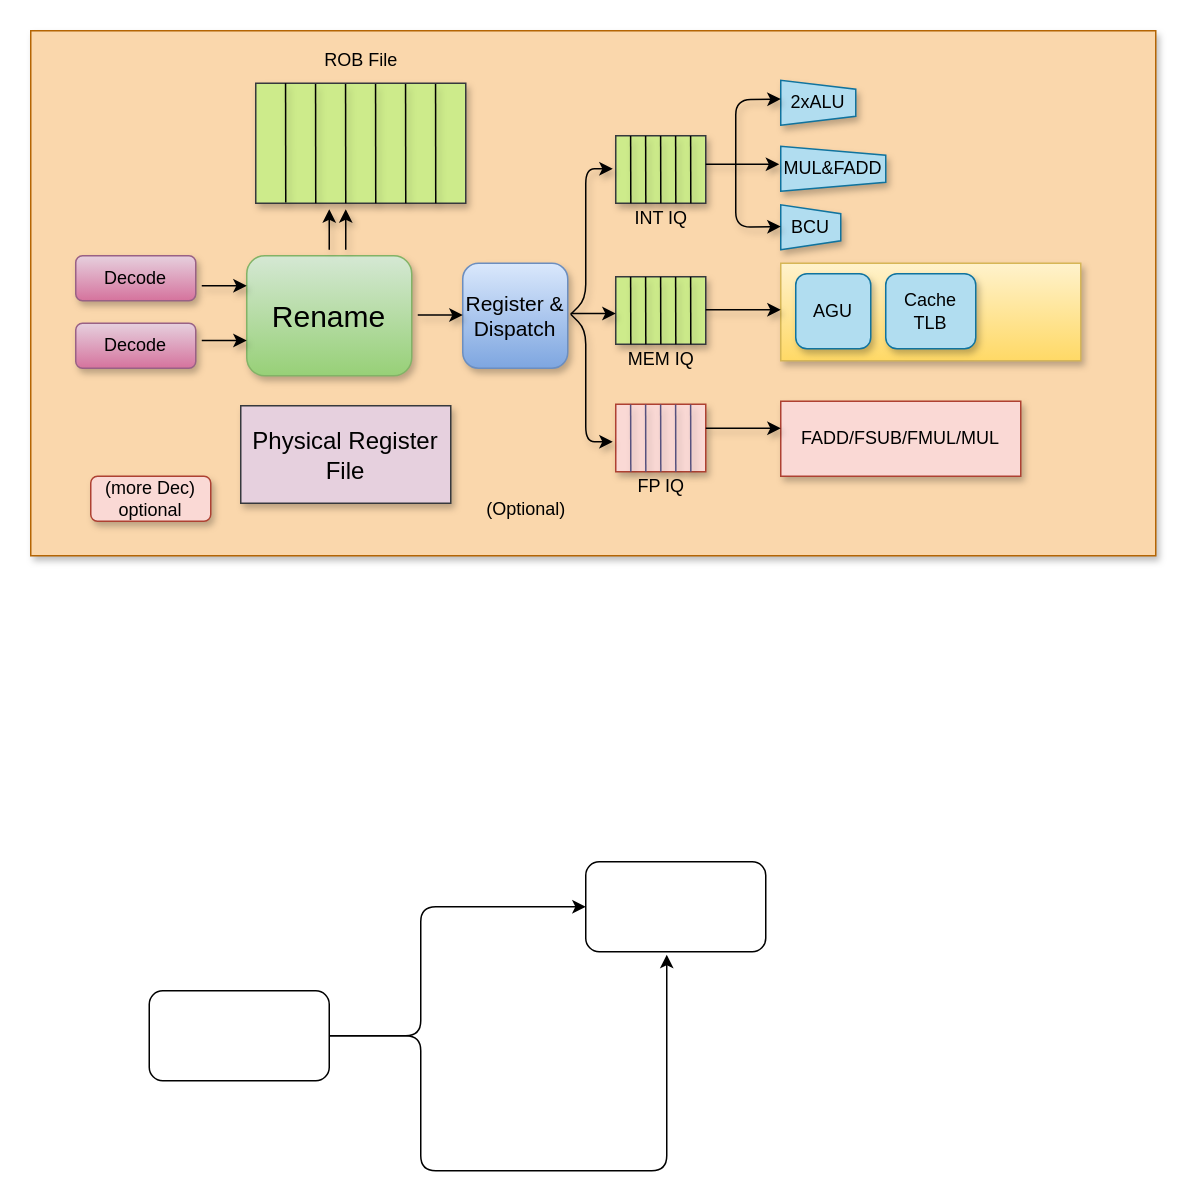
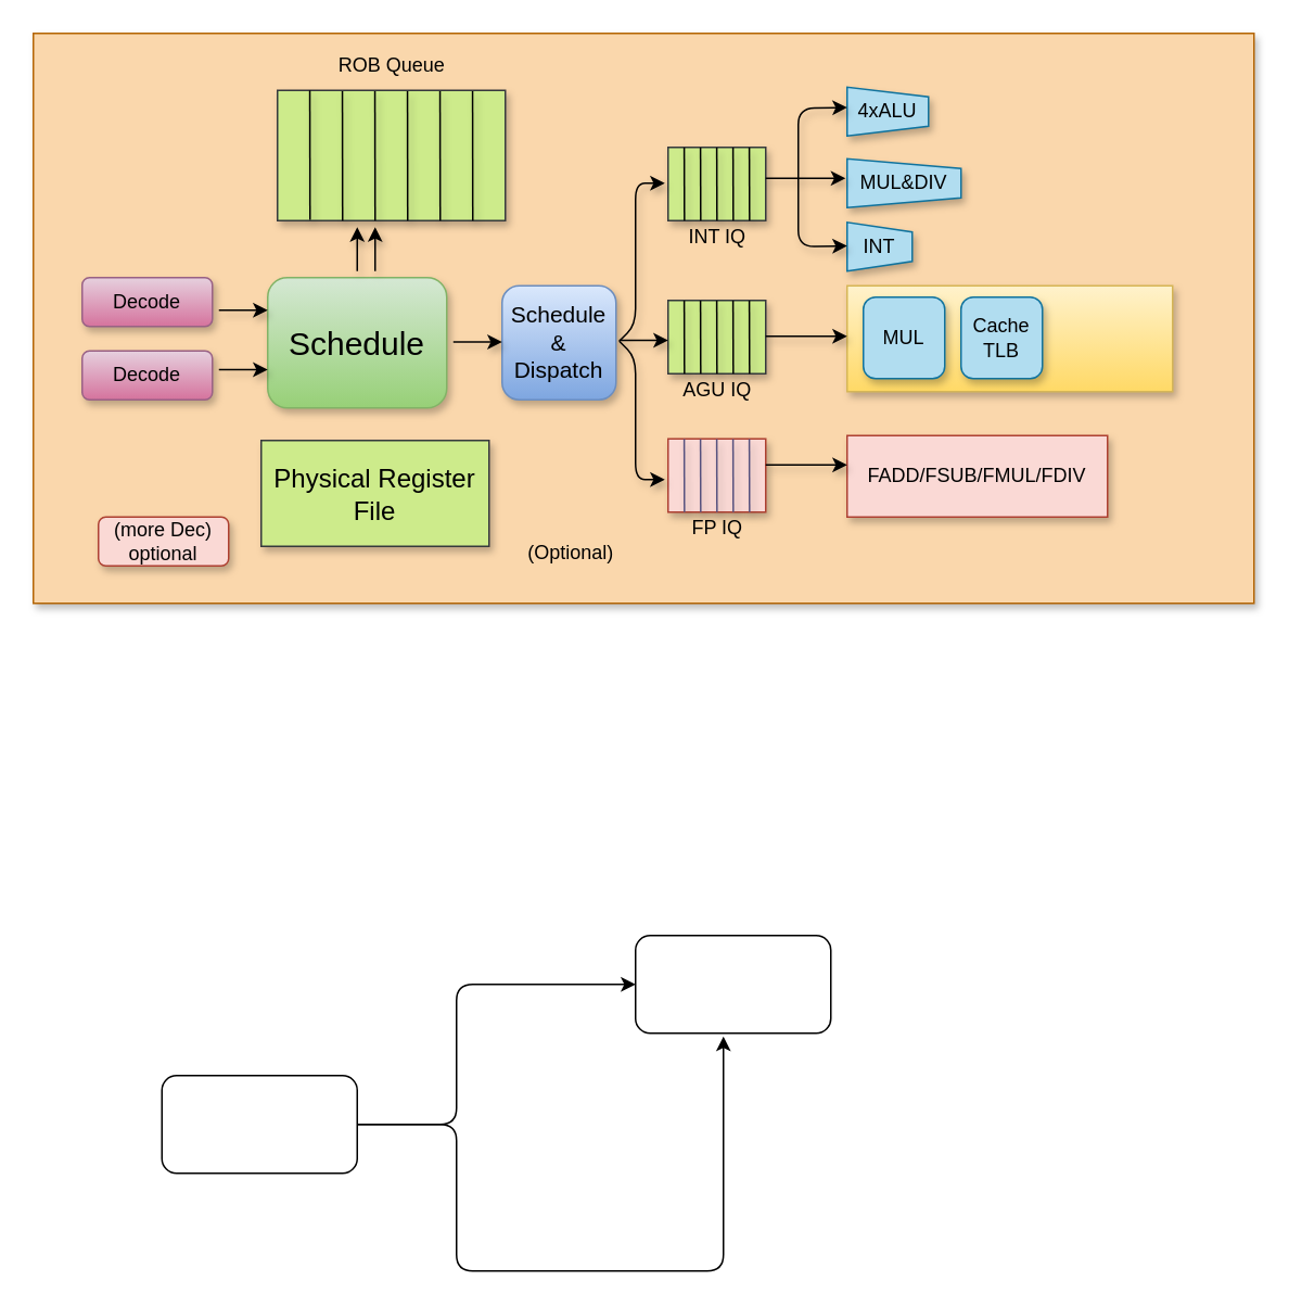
  <mxCell id="0" />
  <mxCell id="1" parent="0" />
  <mxCell id="2" value="" style="rounded=0;whiteSpace=wrap;html=1;shadow=1;fillColor=#fad7ac;strokeColor=#b46504;" parent="1" vertex="1"><mxGeometry x="20" width="750" height="350" as="geometry" y="20" /></mxCell>
  <mxCell id="3" value="Decode" style="rounded=1;whiteSpace=wrap;html=1;shadow=1;gradientColor=#d5739d;fillColor=#e6d0de;strokeColor=#996185;" parent="1" vertex="1"><mxGeometry x="50" y="170" width="80" height="30" as="geometry" /></mxCell>
- <mxCell id="4" value="&lt;font style=&quot;font-size: 20px&quot;&gt;Rename&lt;/font&gt;" style="rounded=1;whiteSpace=wrap;html=1;shadow=1;fillColor=#d5e8d4;strokeColor=#82b366;gradientColor=#97d077;" parent="1" vertex="1"><mxGeometry x="164" y="170" width="110" height="80" as="geometry" /></mxCell>
+ <mxCell id="4" value="&lt;font style=&quot;font-size: 20px&quot;&gt;Schedule&lt;/font&gt;" style="rounded=1;whiteSpace=wrap;html=1;shadow=1;fillColor=#d5e8d4;strokeColor=#82b366;gradientColor=#97d077;" parent="1" vertex="1"><mxGeometry x="164" y="170" width="110" height="80" as="geometry" /></mxCell>
  <mxCell id="5" value="Decode" style="rounded=1;whiteSpace=wrap;html=1;shadow=1;gradientColor=#d5739d;fillColor=#e6d0de;strokeColor=#996185;" parent="1" vertex="1"><mxGeometry x="50" y="215" width="80" height="30" as="geometry" /></mxCell>
  <mxCell id="6" value="" style="rounded=0;whiteSpace=wrap;html=1;shadow=1;fillColor=#cdeb8b;strokeColor=#36393d;" parent="1" vertex="1"><mxGeometry x="410" y="90" width="60" height="45" as="geometry" /></mxCell>
  <mxCell id="7" value="" style="endArrow=none;html=1;exitX=0.192;exitY=1;exitDx=0;exitDy=0;exitPerimeter=0;entryX=0.191;entryY=0.004;entryDx=0;entryDy=0;entryPerimeter=0;shadow=1;" parent="1" edge="1"><mxGeometry width="50" height="50" relative="1" as="geometry"><mxPoint x="420.04" y="135" as="sourcePoint" /><mxPoint x="419.92" y="90.18" as="targetPoint" /></mxGeometry></mxCell>
  <mxCell id="8" value="" style="endArrow=none;html=1;exitX=0.192;exitY=1;exitDx=0;exitDy=0;exitPerimeter=0;entryX=0.191;entryY=0.004;entryDx=0;entryDy=0;entryPerimeter=0;shadow=1;" parent="1" edge="1"><mxGeometry width="50" height="50" relative="1" as="geometry"><mxPoint x="430.04" y="135" as="sourcePoint" /><mxPoint x="429.92" y="90.18" as="targetPoint" /></mxGeometry></mxCell>
  <mxCell id="9" value="" style="endArrow=none;html=1;exitX=0.192;exitY=1;exitDx=0;exitDy=0;exitPerimeter=0;entryX=0.191;entryY=0.004;entryDx=0;entryDy=0;entryPerimeter=0;shadow=1;" parent="1" edge="1"><mxGeometry width="50" height="50" relative="1" as="geometry"><mxPoint x="440.04" y="135" as="sourcePoint" /><mxPoint x="439.92" y="90.18" as="targetPoint" /></mxGeometry></mxCell>
  <mxCell id="10" value="" style="endArrow=none;html=1;exitX=0.192;exitY=1;exitDx=0;exitDy=0;exitPerimeter=0;entryX=0.191;entryY=0.004;entryDx=0;entryDy=0;entryPerimeter=0;shadow=1;" parent="1" edge="1"><mxGeometry width="50" height="50" relative="1" as="geometry"><mxPoint x="450.04" y="135" as="sourcePoint" /><mxPoint x="449.92" y="90.18" as="targetPoint" /></mxGeometry></mxCell>
  <mxCell id="11" value="" style="endArrow=none;html=1;exitX=0.192;exitY=1;exitDx=0;exitDy=0;exitPerimeter=0;entryX=0.191;entryY=0.004;entryDx=0;entryDy=0;entryPerimeter=0;shadow=1;" parent="1" edge="1"><mxGeometry width="50" height="50" relative="1" as="geometry"><mxPoint x="460.04" y="135" as="sourcePoint" /><mxPoint x="459.92" y="90.18" as="targetPoint" /></mxGeometry></mxCell>
- <mxCell id="12" value="&lt;font style=&quot;font-size: 14px&quot;&gt;Register &amp;amp;&lt;br&gt;Dispatch&lt;/font&gt;" style="rounded=1;whiteSpace=wrap;html=1;shadow=1;gradientColor=#7ea6e0;fillColor=#dae8fc;strokeColor=#6c8ebf;" parent="1" vertex="1"><mxGeometry x="308" y="175" width="70" height="70" as="geometry" /></mxCell>
+ <mxCell id="12" value="&lt;font style=&quot;font-size: 14px&quot;&gt;Schedule &amp;amp;&lt;br&gt;Dispatch&lt;/font&gt;" style="rounded=1;whiteSpace=wrap;html=1;shadow=1;gradientColor=#7ea6e0;fillColor=#dae8fc;strokeColor=#6c8ebf;" parent="1" vertex="1"><mxGeometry x="308" y="175" width="70" height="70" as="geometry" /></mxCell>
  <mxCell id="13" value="" style="rounded=0;whiteSpace=wrap;html=1;shadow=1;fillColor=#cdeb8b;strokeColor=#36393d;" parent="1" vertex="1"><mxGeometry x="410" y="184" width="60" height="45" as="geometry" /></mxCell>
  <mxCell id="14" value="" style="endArrow=none;html=1;exitX=0.192;exitY=1;exitDx=0;exitDy=0;exitPerimeter=0;entryX=0.191;entryY=0.004;entryDx=0;entryDy=0;entryPerimeter=0;shadow=1;" parent="1" edge="1"><mxGeometry width="50" height="50" relative="1" as="geometry"><mxPoint x="420.04" y="229" as="sourcePoint" /><mxPoint x="419.92" y="184.18" as="targetPoint" /></mxGeometry></mxCell>
  <mxCell id="15" value="" style="endArrow=none;html=1;exitX=0.192;exitY=1;exitDx=0;exitDy=0;exitPerimeter=0;entryX=0.191;entryY=0.004;entryDx=0;entryDy=0;entryPerimeter=0;shadow=1;" parent="1" edge="1"><mxGeometry width="50" height="50" relative="1" as="geometry"><mxPoint x="430.04" y="229" as="sourcePoint" /><mxPoint x="429.92" y="184.18" as="targetPoint" /></mxGeometry></mxCell>
  <mxCell id="16" value="" style="endArrow=none;html=1;exitX=0.192;exitY=1;exitDx=0;exitDy=0;exitPerimeter=0;entryX=0.191;entryY=0.004;entryDx=0;entryDy=0;entryPerimeter=0;shadow=1;" parent="1" edge="1"><mxGeometry width="50" height="50" relative="1" as="geometry"><mxPoint x="440.04" y="229" as="sourcePoint" /><mxPoint x="439.92" y="184.18" as="targetPoint" /></mxGeometry></mxCell>
  <mxCell id="17" value="" style="endArrow=none;html=1;exitX=0.192;exitY=1;exitDx=0;exitDy=0;exitPerimeter=0;entryX=0.191;entryY=0.004;entryDx=0;entryDy=0;entryPerimeter=0;shadow=1;" parent="1" edge="1"><mxGeometry width="50" height="50" relative="1" as="geometry"><mxPoint x="450.04" y="229" as="sourcePoint" /><mxPoint x="449.92" y="184.18" as="targetPoint" /></mxGeometry></mxCell>
  <mxCell id="18" value="" style="endArrow=none;html=1;exitX=0.192;exitY=1;exitDx=0;exitDy=0;exitPerimeter=0;entryX=0.191;entryY=0.004;entryDx=0;entryDy=0;entryPerimeter=0;shadow=1;" parent="1" edge="1"><mxGeometry width="50" height="50" relative="1" as="geometry"><mxPoint x="460.04" y="229" as="sourcePoint" /><mxPoint x="459.92" y="184.18" as="targetPoint" /></mxGeometry></mxCell>
  <mxCell id="19" value="" style="rounded=0;whiteSpace=wrap;html=1;fillColor=#fad9d5;strokeColor=#ae4132;shadow=1;" parent="1" vertex="1"><mxGeometry x="410" y="269" width="60" height="45" as="geometry" /></mxCell>
  <mxCell id="20" value="" style="endArrow=none;html=1;exitX=0.192;exitY=1;exitDx=0;exitDy=0;exitPerimeter=0;entryX=0.191;entryY=0.004;entryDx=0;entryDy=0;entryPerimeter=0;fillColor=#d0cee2;strokeColor=#56517e;shadow=1;" parent="1" edge="1"><mxGeometry width="50" height="50" relative="1" as="geometry"><mxPoint x="420.04" y="314" as="sourcePoint" /><mxPoint x="419.92" y="269.18" as="targetPoint" /></mxGeometry></mxCell>
  <mxCell id="21" value="" style="endArrow=none;html=1;exitX=0.192;exitY=1;exitDx=0;exitDy=0;exitPerimeter=0;entryX=0.191;entryY=0.004;entryDx=0;entryDy=0;entryPerimeter=0;fillColor=#d0cee2;strokeColor=#56517e;shadow=1;" parent="1" edge="1"><mxGeometry width="50" height="50" relative="1" as="geometry"><mxPoint x="430.04" y="314" as="sourcePoint" /><mxPoint x="429.92" y="269.18" as="targetPoint" /></mxGeometry></mxCell>
  <mxCell id="22" value="" style="endArrow=none;html=1;exitX=0.192;exitY=1;exitDx=0;exitDy=0;exitPerimeter=0;entryX=0.191;entryY=0.004;entryDx=0;entryDy=0;entryPerimeter=0;fillColor=#d0cee2;strokeColor=#56517e;shadow=1;" parent="1" edge="1"><mxGeometry width="50" height="50" relative="1" as="geometry"><mxPoint x="440.04" y="314" as="sourcePoint" /><mxPoint x="439.92" y="269.18" as="targetPoint" /></mxGeometry></mxCell>
  <mxCell id="23" value="" style="endArrow=none;html=1;exitX=0.192;exitY=1;exitDx=0;exitDy=0;exitPerimeter=0;entryX=0.191;entryY=0.004;entryDx=0;entryDy=0;entryPerimeter=0;fillColor=#d0cee2;strokeColor=#56517e;shadow=1;" parent="1" edge="1"><mxGeometry width="50" height="50" relative="1" as="geometry"><mxPoint x="450.04" y="314" as="sourcePoint" /><mxPoint x="449.92" y="269.18" as="targetPoint" /></mxGeometry></mxCell>
  <mxCell id="24" value="" style="endArrow=none;html=1;exitX=0.192;exitY=1;exitDx=0;exitDy=0;exitPerimeter=0;entryX=0.191;entryY=0.004;entryDx=0;entryDy=0;entryPerimeter=0;fillColor=#d0cee2;strokeColor=#56517e;shadow=1;" parent="1" edge="1"><mxGeometry width="50" height="50" relative="1" as="geometry"><mxPoint x="460.04" y="314" as="sourcePoint" /><mxPoint x="459.92" y="269.18" as="targetPoint" /></mxGeometry></mxCell>
  <mxCell id="25" value="INT IQ" style="text;html=1;align=center;verticalAlign=middle;resizable=0;points=[];;autosize=1;shadow=1;" parent="1" vertex="1"><mxGeometry x="415" y="135" width="50" height="20" as="geometry" /></mxCell>
- <mxCell id="26" value="MEM IQ" style="text;html=1;align=center;verticalAlign=middle;resizable=0;points=[];;autosize=1;shadow=1;" parent="1" vertex="1"><mxGeometry x="410" y="229" width="60" height="20" as="geometry" /></mxCell>
+ <mxCell id="26" value="AGU IQ" style="text;html=1;align=center;verticalAlign=middle;resizable=0;points=[];;autosize=1;shadow=1;" parent="1" vertex="1"><mxGeometry x="410" y="229" width="60" height="20" as="geometry" /></mxCell>
  <mxCell id="27" value="FP IQ" style="text;html=1;align=center;verticalAlign=middle;resizable=0;points=[];;autosize=1;shadow=1;" parent="1" vertex="1"><mxGeometry x="415" y="314" width="50" height="20" as="geometry" /></mxCell>
  <mxCell id="28" value="(Optional)" style="text;html=1;align=center;verticalAlign=middle;resizable=0;points=[];;autosize=1;shadow=1;" parent="1" vertex="1"><mxGeometry x="315" y="329" width="70" height="20" as="geometry" /></mxCell>
- <mxCell id="29" value="2xALU" style="shape=trapezoid;perimeter=trapezoidPerimeter;whiteSpace=wrap;html=1;flipV=1;direction=south;shadow=1;fillColor=#b1ddf0;strokeColor=#10739e;" parent="1" vertex="1"><mxGeometry x="520" y="53" width="50" height="30" as="geometry" /></mxCell>
+ <mxCell id="29" value="4xALU" style="shape=trapezoid;perimeter=trapezoidPerimeter;whiteSpace=wrap;html=1;flipV=1;direction=south;shadow=1;fillColor=#b1ddf0;strokeColor=#10739e;" parent="1" vertex="1"><mxGeometry x="520" y="53" width="50" height="30" as="geometry" /></mxCell>
  <mxCell id="30" value="" style="rounded=0;whiteSpace=wrap;html=1;shadow=1;fillColor=#cdeb8b;strokeColor=#36393d;" parent="1" vertex="1"><mxGeometry x="170" y="55" width="140" height="80" as="geometry" /></mxCell>
  <mxCell id="31" value="" style="endArrow=none;html=1;entryX=0.168;entryY=0.006;entryDx=0;entryDy=0;entryPerimeter=0;shadow=1;" parent="1" edge="1"><mxGeometry width="50" height="50" relative="1" as="geometry"><mxPoint x="210" y="135" as="sourcePoint" /><mxPoint x="209.88" y="55.48" as="targetPoint" /></mxGeometry></mxCell>
  <mxCell id="32" value="" style="endArrow=none;html=1;entryX=0.168;entryY=0.006;entryDx=0;entryDy=0;entryPerimeter=0;shadow=1;" parent="1" edge="1"><mxGeometry width="50" height="50" relative="1" as="geometry"><mxPoint x="230" y="135" as="sourcePoint" /><mxPoint x="229.88" y="55.48" as="targetPoint" /></mxGeometry></mxCell>
  <mxCell id="33" value="" style="endArrow=none;html=1;entryX=0.168;entryY=0.006;entryDx=0;entryDy=0;entryPerimeter=0;shadow=1;" parent="1" edge="1"><mxGeometry width="50" height="50" relative="1" as="geometry"><mxPoint x="250" y="135" as="sourcePoint" /><mxPoint x="249.88" y="55.48" as="targetPoint" /></mxGeometry></mxCell>
  <mxCell id="34" value="" style="endArrow=none;html=1;entryX=0.168;entryY=0.006;entryDx=0;entryDy=0;entryPerimeter=0;shadow=1;" parent="1" edge="1"><mxGeometry width="50" height="50" relative="1" as="geometry"><mxPoint x="270" y="135" as="sourcePoint" /><mxPoint x="269.88" y="55.48" as="targetPoint" /></mxGeometry></mxCell>
  <mxCell id="35" value="" style="endArrow=none;html=1;entryX=0.168;entryY=0.006;entryDx=0;entryDy=0;entryPerimeter=0;shadow=1;" parent="1" edge="1"><mxGeometry width="50" height="50" relative="1" as="geometry"><mxPoint x="290" y="135" as="sourcePoint" /><mxPoint x="289.88" y="55.48" as="targetPoint" /></mxGeometry></mxCell>
  <mxCell id="36" value="" style="endArrow=none;html=1;entryX=0.168;entryY=0.006;entryDx=0;entryDy=0;entryPerimeter=0;shadow=1;" parent="1" edge="1"><mxGeometry width="50" height="50" relative="1" as="geometry"><mxPoint x="190" y="134.5" as="sourcePoint" /><mxPoint x="189.88" y="54.98" as="targetPoint" /></mxGeometry></mxCell>
- <mxCell id="37" value="ROB File" style="text;html=1;align=center;verticalAlign=middle;resizable=0;points=[];;autosize=1;shadow=1;" parent="1" vertex="1"><mxGeometry x="200" y="30" width="80" height="20" as="geometry" /></mxCell>
- <mxCell id="38" value="MUL&amp;amp;FADD" style="shape=trapezoid;perimeter=trapezoidPerimeter;whiteSpace=wrap;html=1;flipV=1;direction=south;shadow=1;fillColor=#b1ddf0;strokeColor=#10739e;" parent="1" vertex="1"><mxGeometry x="520" y="97" width="70" height="30" as="geometry" /></mxCell>
- <mxCell id="39" value="BCU" style="shape=trapezoid;perimeter=trapezoidPerimeter;whiteSpace=wrap;html=1;flipV=1;direction=south;shadow=1;fillColor=#b1ddf0;strokeColor=#10739e;" parent="1" vertex="1"><mxGeometry x="520" y="136" width="40" height="30" as="geometry" /></mxCell>
+ <mxCell id="37" value="ROB Queue" style="text;html=1;align=center;verticalAlign=middle;resizable=0;points=[];;autosize=1;shadow=1;" parent="1" vertex="1"><mxGeometry x="200" y="30" width="80" height="20" as="geometry" /></mxCell>
+ <mxCell id="38" value="MUL&amp;amp;DIV" style="shape=trapezoid;perimeter=trapezoidPerimeter;whiteSpace=wrap;html=1;flipV=1;direction=south;shadow=1;fillColor=#b1ddf0;strokeColor=#10739e;" parent="1" vertex="1"><mxGeometry x="520" y="97" width="70" height="30" as="geometry" /></mxCell>
+ <mxCell id="39" value="INT" style="shape=trapezoid;perimeter=trapezoidPerimeter;whiteSpace=wrap;html=1;flipV=1;direction=south;shadow=1;fillColor=#b1ddf0;strokeColor=#10739e;" parent="1" vertex="1"><mxGeometry x="520" y="136" width="40" height="30" as="geometry" /></mxCell>
  <mxCell id="40" value="" style="rounded=0;whiteSpace=wrap;html=1;shadow=1;gradientColor=#ffd966;fillColor=#fff2cc;strokeColor=#d6b656;" parent="1" vertex="1"><mxGeometry x="520" y="175" width="200" height="65" as="geometry" /></mxCell>
- <mxCell id="41" value="FADD/FSUB/FMUL/MUL" style="rounded=0;whiteSpace=wrap;html=1;fillColor=#fad9d5;strokeColor=#ae4132;shadow=1;" parent="1" vertex="1"><mxGeometry x="520" y="267" width="160" height="50" as="geometry" /></mxCell>
- <mxCell id="42" value="AGU" style="rounded=1;whiteSpace=wrap;html=1;shadow=1;fillColor=#b1ddf0;strokeColor=#10739e;" parent="1" vertex="1"><mxGeometry x="530" y="182" width="50" height="50" as="geometry" /></mxCell>
- <mxCell id="43" value="Cache&lt;br&gt;TLB" style="rounded=1;whiteSpace=wrap;html=1;shadow=1;fillColor=#b1ddf0;strokeColor=#10739e;" parent="1" vertex="1"><mxGeometry x="590" y="182" width="60" height="50" as="geometry" /></mxCell>
- <mxCell id="44" value="&lt;font style=&quot;font-size: 16px&quot;&gt;Physical Register File&lt;/font&gt;" style="rounded=0;whiteSpace=wrap;html=1;shadow=1;fillColor=#e6d0de;strokeColor=#36393d;" parent="1" vertex="1"><mxGeometry x="160" y="270" width="140" height="65" as="geometry" /></mxCell>
+ <mxCell id="41" value="FADD/FSUB/FMUL/FDIV" style="rounded=0;whiteSpace=wrap;html=1;fillColor=#fad9d5;strokeColor=#ae4132;shadow=1;" parent="1" vertex="1"><mxGeometry x="520" y="267" width="160" height="50" as="geometry" /></mxCell>
+ <mxCell id="42" value="MUL" style="rounded=1;whiteSpace=wrap;html=1;shadow=1;fillColor=#b1ddf0;strokeColor=#10739e;" parent="1" vertex="1"><mxGeometry x="530" y="182" width="50" height="50" as="geometry" /></mxCell>
+ <mxCell id="43" value="Cache&lt;br&gt;TLB" style="rounded=1;whiteSpace=wrap;html=1;shadow=1;fillColor=#b1ddf0;strokeColor=#10739e;" parent="1" vertex="1"><mxGeometry x="590" y="182" width="50" height="50" as="geometry" /></mxCell>
+ <mxCell id="44" value="&lt;font style=&quot;font-size: 16px&quot;&gt;Physical Register File&lt;/font&gt;" style="rounded=0;whiteSpace=wrap;html=1;shadow=1;fillColor=#cdeb8b;strokeColor=#36393d;" parent="1" vertex="1"><mxGeometry x="160" y="270" width="140" height="65" as="geometry" /></mxCell>
  <mxCell id="45" value="" style="endArrow=classic;html=1;shadow=1;" parent="1" edge="1"><mxGeometry width="50" height="50" relative="1" as="geometry"><mxPoint x="278" y="209.5" as="sourcePoint" /><mxPoint x="308" y="209.5" as="targetPoint" /></mxGeometry></mxCell>
  <mxCell id="46" value="" style="endArrow=classic;html=1;shadow=1;" parent="1" edge="1"><mxGeometry width="50" height="50" relative="1" as="geometry"><mxPoint x="134" y="190" as="sourcePoint" /><mxPoint x="164" y="190" as="targetPoint" /></mxGeometry></mxCell>
  <mxCell id="47" value="" style="endArrow=classic;html=1;shadow=1;" parent="1" edge="1"><mxGeometry width="50" height="50" relative="1" as="geometry"><mxPoint x="134" y="226.5" as="sourcePoint" /><mxPoint x="164" y="226.5" as="targetPoint" /></mxGeometry></mxCell>
  <mxCell id="48" value="" style="endArrow=classic;html=1;shadow=1;" parent="1" edge="1"><mxGeometry width="50" height="50" relative="1" as="geometry"><mxPoint x="380" y="208.5" as="sourcePoint" /><mxPoint x="410" y="208.5" as="targetPoint" /></mxGeometry></mxCell>
  <mxCell id="49" value="" style="endArrow=classic;html=1;shadow=1;" parent="1" edge="1"><mxGeometry width="50" height="50" relative="1" as="geometry"><mxPoint x="380" y="209" as="sourcePoint" /><mxPoint x="408" y="112" as="targetPoint" /><Array as="points"><mxPoint x="390" y="199" /><mxPoint x="390" y="112" /></Array></mxGeometry></mxCell>
  <mxCell id="50" value="" style="endArrow=classic;html=1;shadow=1;" parent="1" edge="1"><mxGeometry width="50" height="50" relative="1" as="geometry"><mxPoint x="380" y="209" as="sourcePoint" /><mxPoint x="408" y="294" as="targetPoint" /><Array as="points"><mxPoint x="390" y="219" /><mxPoint x="390" y="294" /></Array></mxGeometry></mxCell>
  <mxCell id="51" value="" style="endArrow=classic;html=1;shadow=1;" parent="1" edge="1"><mxGeometry width="50" height="50" relative="1" as="geometry"><mxPoint x="490" y="109" as="sourcePoint" /><mxPoint x="520" y="65.5" as="targetPoint" /><Array as="points"><mxPoint x="490" y="66" /></Array></mxGeometry></mxCell>
  <mxCell id="52" value="" style="endArrow=classic;html=1;exitX=1;exitY=0.422;exitDx=0;exitDy=0;exitPerimeter=0;shadow=1;" parent="1" source="6" edge="1"><mxGeometry width="50" height="50" relative="1" as="geometry"><mxPoint x="481" y="109" as="sourcePoint" /><mxPoint x="519" y="109" as="targetPoint" /></mxGeometry></mxCell>
  <mxCell id="53" value="" style="endArrow=classic;html=1;shadow=1;" parent="1" edge="1"><mxGeometry width="50" height="50" relative="1" as="geometry"><mxPoint x="490" y="109" as="sourcePoint" /><mxPoint x="520" y="150.5" as="targetPoint" /><Array as="points"><mxPoint x="490" y="151" /></Array></mxGeometry></mxCell>
  <mxCell id="54" value="" style="endArrow=classic;html=1;entryX=0;entryY=0.5;entryDx=0;entryDy=0;shadow=1;" parent="1" edge="1"><mxGeometry width="50" height="50" relative="1" as="geometry"><mxPoint x="470" y="285" as="sourcePoint" /><mxPoint x="520" y="285" as="targetPoint" /></mxGeometry></mxCell>
  <mxCell id="55" value="" style="endArrow=classic;html=1;entryX=0;entryY=0.5;entryDx=0;entryDy=0;shadow=1;" parent="1" edge="1"><mxGeometry width="50" height="50" relative="1" as="geometry"><mxPoint x="470" y="206" as="sourcePoint" /><mxPoint x="520" y="206" as="targetPoint" /></mxGeometry></mxCell>
  <mxCell id="56" value="(more Dec)&lt;br&gt;optional" style="rounded=1;whiteSpace=wrap;html=1;fillColor=#fad9d5;strokeColor=#ae4132;shadow=1;" parent="1" vertex="1"><mxGeometry x="60" y="317" width="80" height="30" as="geometry" /></mxCell>
  <mxCell id="57" value="" style="endArrow=classic;html=1;shadow=1;" parent="1" edge="1"><mxGeometry width="50" height="50" relative="1" as="geometry"><mxPoint x="219" y="166" as="sourcePoint" /><mxPoint x="219" y="139" as="targetPoint" /></mxGeometry></mxCell>
  <mxCell id="58" value="" style="endArrow=classic;html=1;shadow=1;" parent="1" edge="1"><mxGeometry width="50" height="50" relative="1" as="geometry"><mxPoint x="230" y="166" as="sourcePoint" /><mxPoint x="230" y="139" as="targetPoint" /></mxGeometry></mxCell>
  <mxCell id="59" value="" style="endArrow=classic;html=1;entryX=0;entryY=0.5;entryDx=0;entryDy=0;rounded=1;" edge="1" parent="1" target="60"><mxGeometry width="50" height="50" relative="1" as="geometry"><mxPoint x="219" y="690" as="sourcePoint" /><mxPoint x="269" y="640" as="targetPoint" /><Array as="points"><mxPoint x="280" y="690" /><mxPoint x="280" y="604" /></Array></mxGeometry></mxCell>
  <mxCell id="60" value="" style="rounded=1;whiteSpace=wrap;html=1;" vertex="1" parent="1"><mxGeometry x="390" y="574" width="120" height="60" as="geometry" /></mxCell>
  <mxCell id="61" style="edgeStyle=orthogonalEdgeStyle;rounded=1;orthogonalLoop=1;jettySize=auto;html=1;entryX=0.45;entryY=1.033;entryDx=0;entryDy=0;entryPerimeter=0;" edge="1" parent="1" source="62" target="60"><mxGeometry relative="1" as="geometry"><Array as="points"><mxPoint x="280" y="690" /><mxPoint x="280" y="780" /><mxPoint x="444" y="780" /></Array></mxGeometry></mxCell>
  <mxCell id="62" value="" style="rounded=1;whiteSpace=wrap;html=1;" vertex="1" parent="1"><mxGeometry x="99" y="660" width="120" height="60" as="geometry" /></mxCell>
